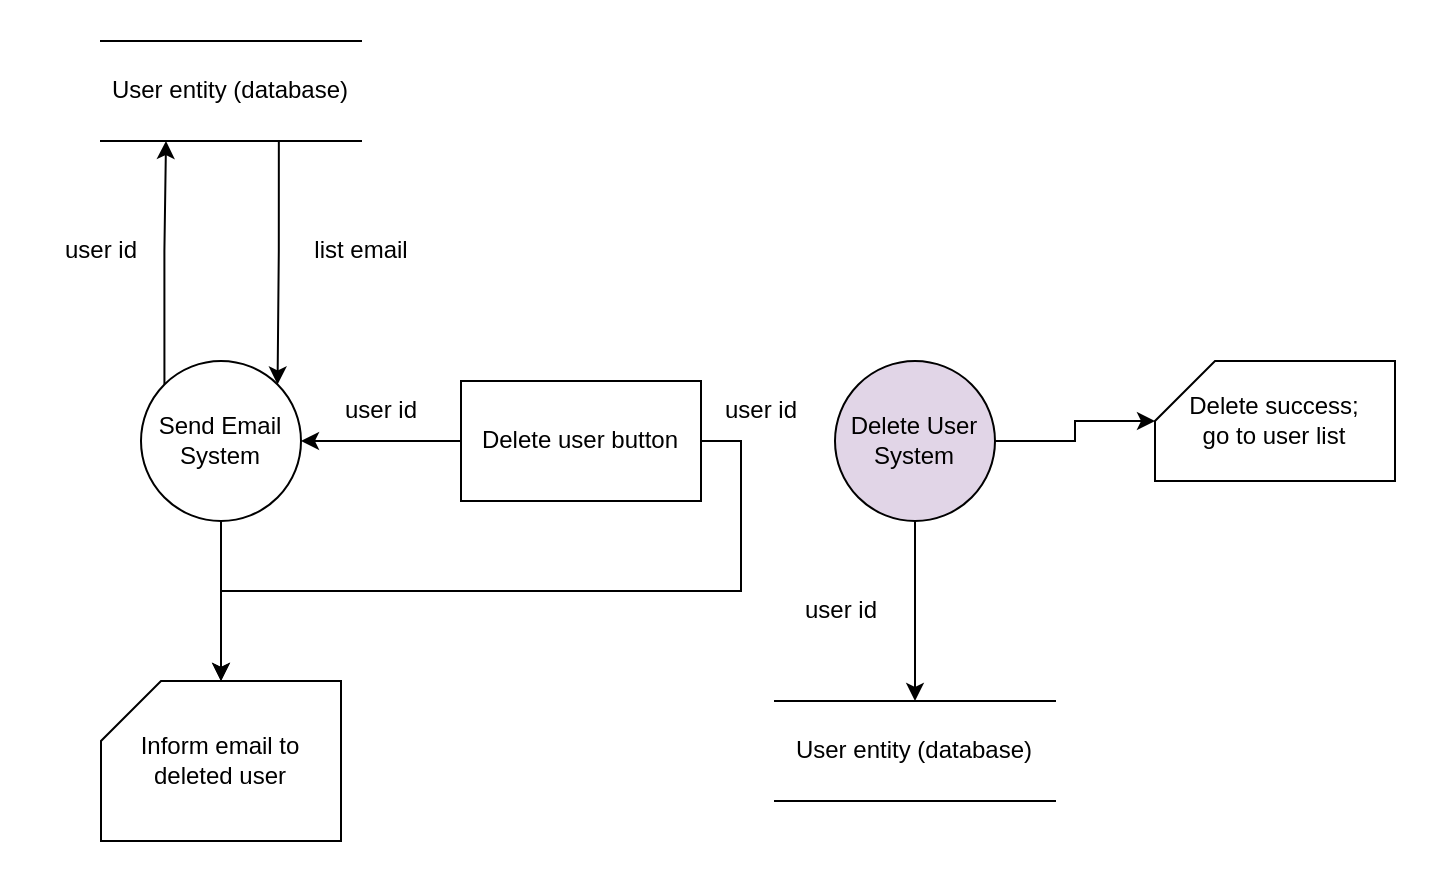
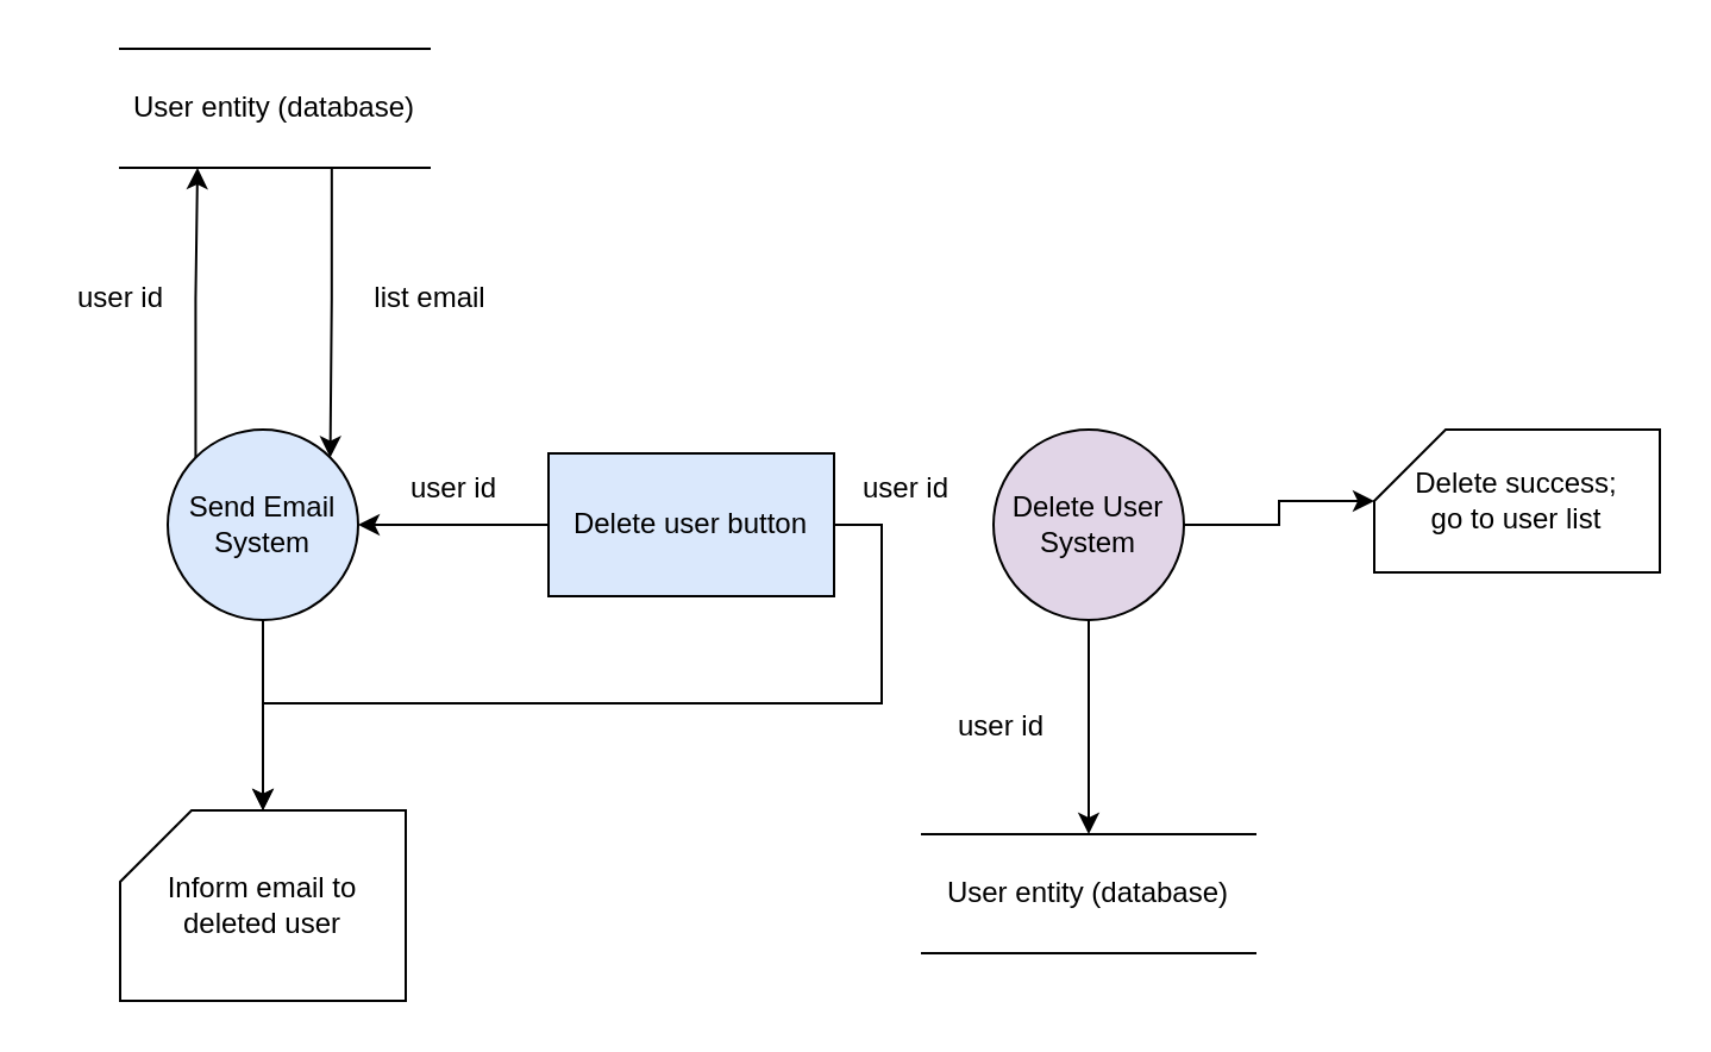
  <mxCell id="0" />
  <mxCell id="1" parent="0" />
  <mxCell id="2" style="edgeStyle=orthogonalEdgeStyle;rounded=0;orthogonalLoop=1;jettySize=auto;html=1;exitX=0;exitY=0;exitDx=0;exitDy=0;entryX=0.25;entryY=1;entryDx=0;entryDy=0;" edge="1" parent="1" source="6" target="8"><mxGeometry relative="1" as="geometry" /></mxCell>
  <mxCell id="3" style="edgeStyle=orthogonalEdgeStyle;rounded=0;orthogonalLoop=1;jettySize=auto;html=1;entryX=1;entryY=0;entryDx=0;entryDy=0;exitX=0.684;exitY=1.001;exitDx=0;exitDy=0;exitPerimeter=0;" edge="1" parent="1" source="8" target="6"><mxGeometry relative="1" as="geometry"><mxPoint x="150" y="100" as="sourcePoint" /><mxPoint x="160" y="210" as="targetPoint" /></mxGeometry></mxCell>
  <mxCell id="4" style="edgeStyle=orthogonalEdgeStyle;rounded=0;orthogonalLoop=1;jettySize=auto;html=1;exitX=1;exitY=0.5;exitDx=0;exitDy=0;startArrow=none;" edge="1" parent="1" source="20" target="15"><mxGeometry relative="1" as="geometry" /></mxCell>
  <mxCell id="5" style="edgeStyle=orthogonalEdgeStyle;rounded=0;orthogonalLoop=1;jettySize=auto;html=1;exitX=0.5;exitY=1;exitDx=0;exitDy=0;" edge="1" parent="1" source="6" target="15"><mxGeometry relative="1" as="geometry" /></mxCell>
- <mxCell id="6" value="Send Email System" style="ellipse;whiteSpace=wrap;html=1;aspect=fixed;" vertex="1" parent="1"><mxGeometry x="70" y="180" width="80" height="80" as="geometry" /></mxCell>
+ <mxCell id="6" value="Send Email System" style="ellipse;whiteSpace=wrap;html=1;aspect=fixed;fillColor=#dae8fc;" vertex="1" parent="1"><mxGeometry x="70" y="180" width="80" height="80" as="geometry" /></mxCell>
  <mxCell id="7" value="Delete success;&lt;br&gt;go to user list" style="shape=card;whiteSpace=wrap;html=1;" vertex="1" parent="1"><mxGeometry x="577" y="180" width="120" height="60" as="geometry" /></mxCell>
  <mxCell id="8" value="User entity (database)" style="shape=partialRectangle;whiteSpace=wrap;html=1;left=0;right=0;fillColor=none;rounded=0;strokeColor=default;fontFamily=Helvetica;fontSize=12;fontColor=default;" vertex="1" parent="1"><mxGeometry x="50" y="20" width="130" height="50" as="geometry" /></mxCell>
  <mxCell id="9" value="user id" style="text;html=1;align=center;verticalAlign=middle;resizable=0;points=[];autosize=1;strokeColor=none;fillColor=none;" vertex="1" parent="1"><mxGeometry x="20" y="110" width="60" height="30" as="geometry" /></mxCell>
  <mxCell id="10" value="list email" style="text;html=1;align=center;verticalAlign=middle;resizable=0;points=[];autosize=1;strokeColor=none;fillColor=none;" vertex="1" parent="1"><mxGeometry x="140" y="110" width="80" height="30" as="geometry" /></mxCell>
  <mxCell id="11" style="edgeStyle=orthogonalEdgeStyle;rounded=0;orthogonalLoop=1;jettySize=auto;html=1;exitX=1;exitY=0.5;exitDx=0;exitDy=0;" edge="1" parent="1" source="13" target="7"><mxGeometry relative="1" as="geometry" /></mxCell>
  <mxCell id="12" style="edgeStyle=orthogonalEdgeStyle;rounded=0;orthogonalLoop=1;jettySize=auto;html=1;exitX=0.5;exitY=1;exitDx=0;exitDy=0;" edge="1" parent="1" source="13" target="17"><mxGeometry relative="1" as="geometry" /></mxCell>
  <mxCell id="13" value="Delete User&lt;br&gt;System" style="ellipse;whiteSpace=wrap;html=1;aspect=fixed;fillColor=#e1d5e7;" vertex="1" parent="1"><mxGeometry x="417" y="180" width="80" height="80" as="geometry" /></mxCell>
  <mxCell id="14" value="user id" style="text;html=1;align=center;verticalAlign=middle;resizable=0;points=[];autosize=1;strokeColor=none;fillColor=none;" vertex="1" parent="1"><mxGeometry x="350" y="190" width="60" height="30" as="geometry" /></mxCell>
  <mxCell id="15" value="Inform email to deleted user" style="shape=card;whiteSpace=wrap;html=1;" vertex="1" parent="1"><mxGeometry x="50" y="340" width="120" height="80" as="geometry" /></mxCell>
  <mxCell id="16" value="user id" style="text;html=1;align=center;verticalAlign=middle;resizable=0;points=[];autosize=1;strokeColor=none;fillColor=none;" vertex="1" parent="1"><mxGeometry x="160" y="190" width="60" height="30" as="geometry" /></mxCell>
  <mxCell id="17" value="User entity (database)" style="shape=partialRectangle;whiteSpace=wrap;html=1;left=0;right=0;fillColor=none;rounded=0;strokeColor=default;fontFamily=Helvetica;fontSize=12;fontColor=default;" vertex="1" parent="1"><mxGeometry x="387" y="350" width="140" height="50" as="geometry" /></mxCell>
  <mxCell id="18" value="user id" style="text;html=1;align=center;verticalAlign=middle;resizable=0;points=[];autosize=1;strokeColor=none;fillColor=none;" vertex="1" parent="1"><mxGeometry x="390" y="290" width="60" height="30" as="geometry" /></mxCell>
  <mxCell id="19" style="edgeStyle=orthogonalEdgeStyle;rounded=0;orthogonalLoop=1;jettySize=auto;html=1;exitX=0;exitY=0.5;exitDx=0;exitDy=0;entryX=1;entryY=0.5;entryDx=0;entryDy=0;" edge="1" parent="1" source="20" target="6"><mxGeometry relative="1" as="geometry" /></mxCell>
- <mxCell id="20" value="Delete user button" style="rounded=0;whiteSpace=wrap;html=1;" vertex="1" parent="1"><mxGeometry x="230" y="190" width="120" height="60" as="geometry" /></mxCell>
+ <mxCell id="20" value="Delete user button" style="rounded=0;whiteSpace=wrap;html=1;fillColor=#dae8fc;" vertex="1" parent="1"><mxGeometry x="230" y="190" width="120" height="60" as="geometry" /></mxCell>
